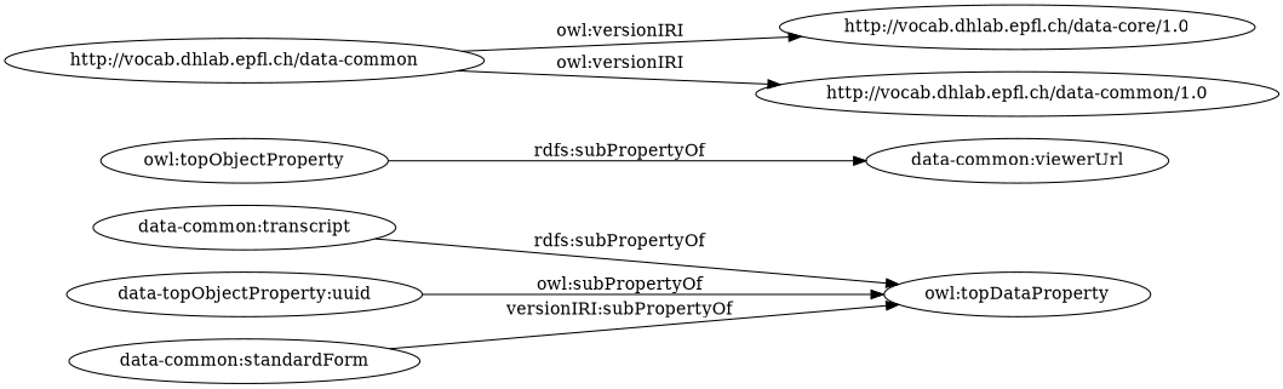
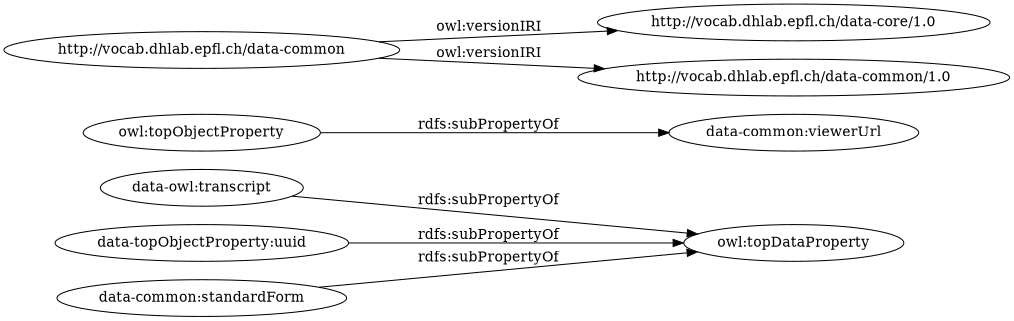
  digraph {
    rankdir=LR
-   "data-common:transcript"
+   "data-common:transcript" [label="data-owl:transcript"]
    "owl:topDataProperty"
    n3 [label="data-topObjectProperty:uuid"]
    "owl:topObjectProperty"
    "data-common:viewerUrl"
    "data-common:standardForm"
    "http://vocab.dhlab.epfl.ch/data-common"
    "http://vocab.dhlab.epfl.ch/data-core/1.0"
    "http://vocab.dhlab.epfl.ch/data-common/1.0"
    "data-common:transcript" -> "owl:topDataProperty" [label="rdfs:subPropertyOf"]
-   n3 -> "owl:topDataProperty" [label="owl:subPropertyOf"]
+   n3 -> "owl:topDataProperty" [label="rdfs:subPropertyOf"]
    "owl:topObjectProperty" -> "data-common:viewerUrl" [label="rdfs:subPropertyOf"]
-   "data-common:standardForm" -> "owl:topDataProperty" [label="versionIRI:subPropertyOf"]
+   "data-common:standardForm" -> "owl:topDataProperty" [label="rdfs:subPropertyOf"]
    "http://vocab.dhlab.epfl.ch/data-common" -> "http://vocab.dhlab.epfl.ch/data-core/1.0" [label="owl:versionIRI"]
    "http://vocab.dhlab.epfl.ch/data-common" -> "http://vocab.dhlab.epfl.ch/data-common/1.0" [label="owl:versionIRI"]
  }
